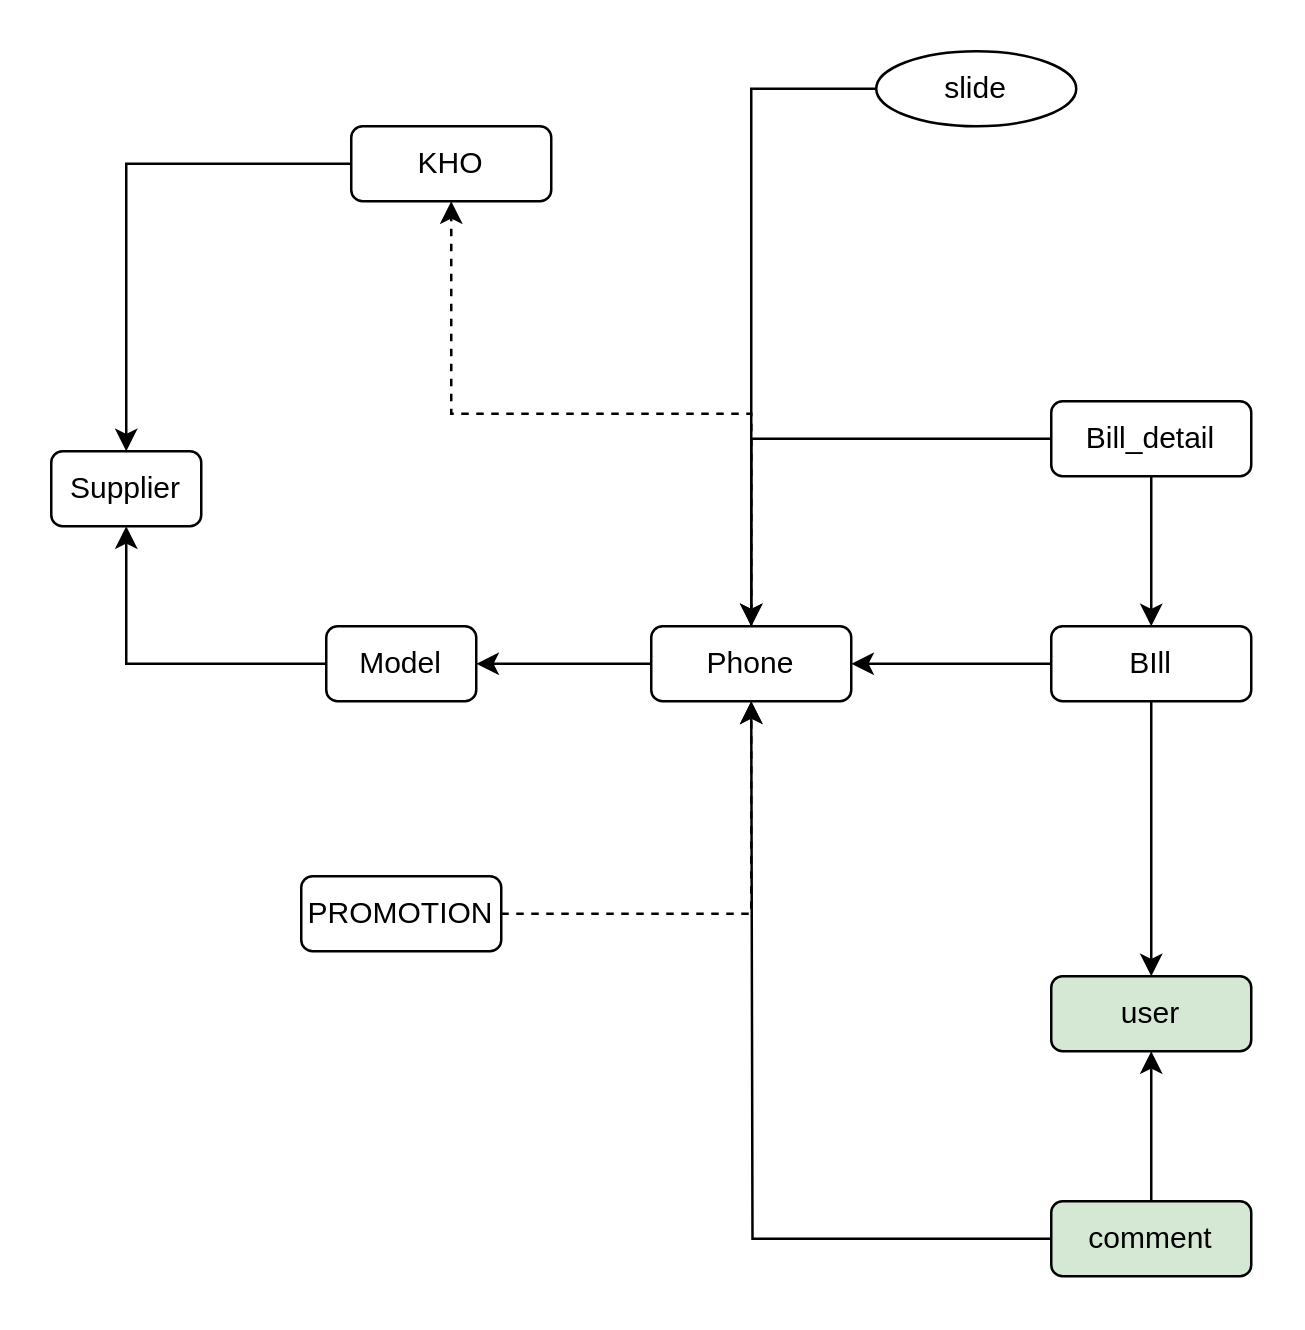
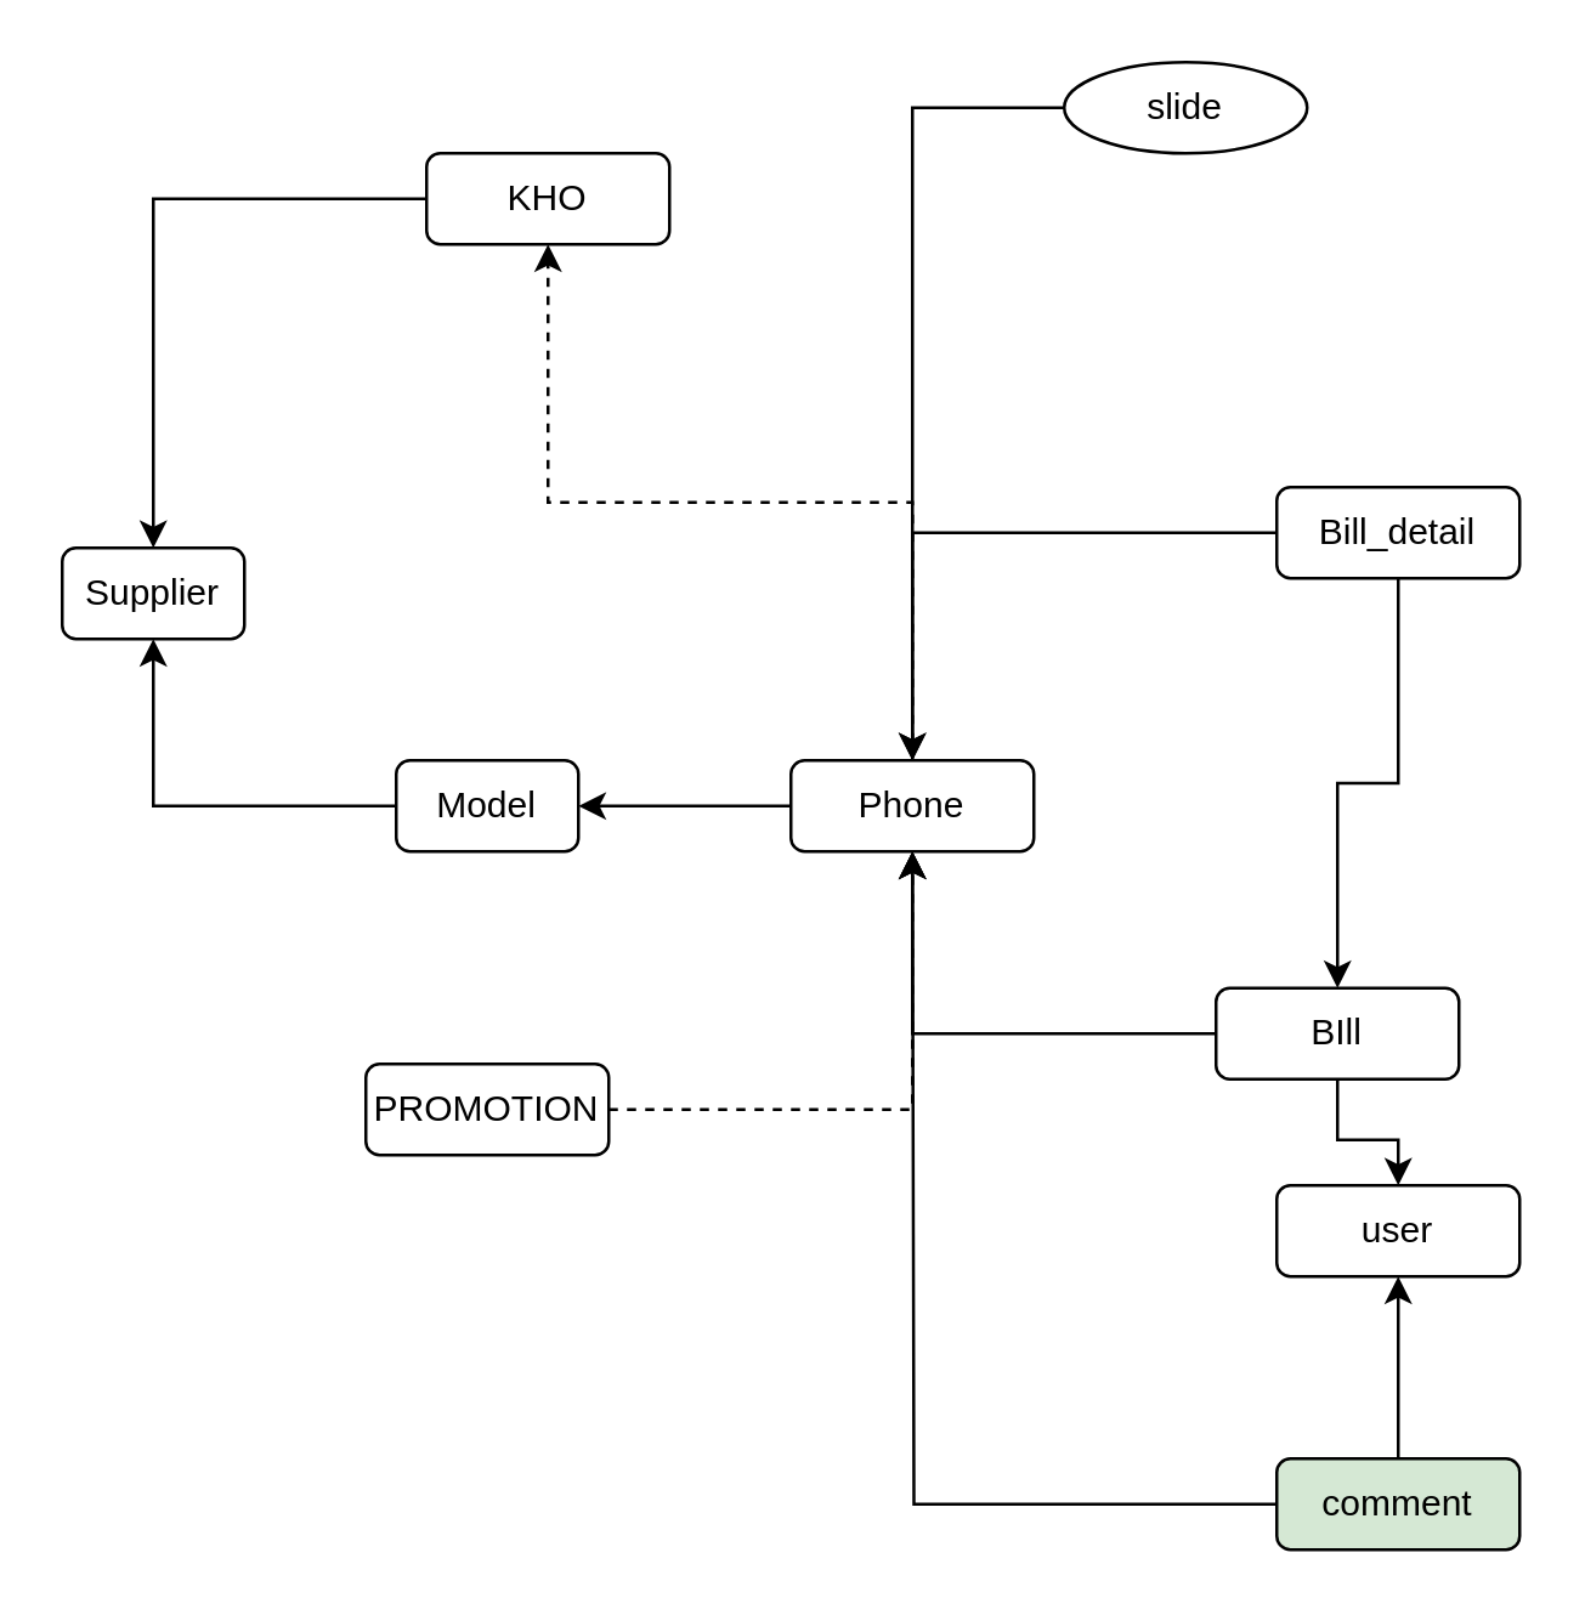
  <mxCell id="0" />
  <mxCell id="1" parent="0" />
  <mxCell id="2" style="edgeStyle=orthogonalEdgeStyle;rounded=0;orthogonalLoop=1;jettySize=auto;html=1;entryX=1;entryY=0.5;entryDx=0;entryDy=0;" edge="1" parent="1" source="4" target="6"><mxGeometry relative="1" as="geometry" /></mxCell>
  <mxCell id="3" style="edgeStyle=orthogonalEdgeStyle;rounded=0;orthogonalLoop=1;jettySize=auto;html=1;exitX=0.5;exitY=0;exitDx=0;exitDy=0;entryX=0.5;entryY=1;entryDx=0;entryDy=0;dashed=1;" edge="1" parent="1" source="4" target="21"><mxGeometry relative="1" as="geometry" /></mxCell>
  <mxCell id="4" value="Phone" style="rounded=1;whiteSpace=wrap;html=1;" vertex="1" parent="1"><mxGeometry x="260" y="250" width="80" height="30" as="geometry" /></mxCell>
  <mxCell id="5" style="edgeStyle=orthogonalEdgeStyle;rounded=0;orthogonalLoop=1;jettySize=auto;html=1;entryX=0.5;entryY=1;entryDx=0;entryDy=0;" edge="1" parent="1" source="6" target="7"><mxGeometry relative="1" as="geometry" /></mxCell>
  <mxCell id="6" value="Model" style="rounded=1;whiteSpace=wrap;html=1;" vertex="1" parent="1"><mxGeometry x="130" y="250" width="60" height="30" as="geometry" /></mxCell>
  <mxCell id="7" value="Supplier" style="rounded=1;whiteSpace=wrap;html=1;" vertex="1" parent="1"><mxGeometry x="20" y="180" width="60" height="30" as="geometry" /></mxCell>
  <mxCell id="8" style="edgeStyle=orthogonalEdgeStyle;rounded=0;orthogonalLoop=1;jettySize=auto;html=1;entryX=0.5;entryY=1;entryDx=0;entryDy=0;dashed=1;" edge="1" parent="1" source="9" target="4"><mxGeometry relative="1" as="geometry" /></mxCell>
  <mxCell id="9" value="PROMOTION" style="rounded=1;whiteSpace=wrap;html=1;" vertex="1" parent="1"><mxGeometry x="120" y="350" width="80" height="30" as="geometry" /></mxCell>
  <mxCell id="10" style="edgeStyle=orthogonalEdgeStyle;rounded=0;orthogonalLoop=1;jettySize=auto;html=1;" edge="1" parent="1" source="12" target="4"><mxGeometry relative="1" as="geometry" /></mxCell>
  <mxCell id="11" style="edgeStyle=orthogonalEdgeStyle;rounded=0;orthogonalLoop=1;jettySize=auto;html=1;entryX=0.5;entryY=0;entryDx=0;entryDy=0;" edge="1" parent="1" source="12" target="16"><mxGeometry relative="1" as="geometry" /></mxCell>
- <mxCell id="12" value="BIll" style="rounded=1;whiteSpace=wrap;html=1;" vertex="1" parent="1"><mxGeometry x="420" y="250" width="80" height="30" as="geometry" /></mxCell>
+ <mxCell id="12" value="BIll" style="rounded=1;whiteSpace=wrap;html=1;" vertex="1" parent="1"><mxGeometry x="400" y="325" width="80" height="30" as="geometry" /></mxCell>
  <mxCell id="13" style="edgeStyle=orthogonalEdgeStyle;rounded=0;orthogonalLoop=1;jettySize=auto;html=1;entryX=0.5;entryY=0;entryDx=0;entryDy=0;" edge="1" parent="1" source="15" target="12"><mxGeometry relative="1" as="geometry" /></mxCell>
  <mxCell id="14" style="edgeStyle=orthogonalEdgeStyle;rounded=0;orthogonalLoop=1;jettySize=auto;html=1;entryX=0.5;entryY=0;entryDx=0;entryDy=0;" edge="1" parent="1" source="15" target="4"><mxGeometry relative="1" as="geometry" /></mxCell>
  <mxCell id="15" value="Bill_detail" style="rounded=1;whiteSpace=wrap;html=1;" vertex="1" parent="1"><mxGeometry x="420" y="160" width="80" height="30" as="geometry" /></mxCell>
- <mxCell id="16" value="user" style="rounded=1;whiteSpace=wrap;html=1;fillColor=#d5e8d4;" vertex="1" parent="1"><mxGeometry x="420" y="390" width="80" height="30" as="geometry" /></mxCell>
+ <mxCell id="16" value="user" style="rounded=1;whiteSpace=wrap;html=1;" vertex="1" parent="1"><mxGeometry x="420" y="390" width="80" height="30" as="geometry" /></mxCell>
  <mxCell id="17" style="edgeStyle=orthogonalEdgeStyle;rounded=0;orthogonalLoop=1;jettySize=auto;html=1;entryX=0.5;entryY=1;entryDx=0;entryDy=0;" edge="1" parent="1" source="19" target="16"><mxGeometry relative="1" as="geometry" /></mxCell>
  <mxCell id="18" style="edgeStyle=orthogonalEdgeStyle;rounded=0;orthogonalLoop=1;jettySize=auto;html=1;" edge="1" parent="1" source="19"><mxGeometry relative="1" as="geometry"><mxPoint x="300" y="280" as="targetPoint" /></mxGeometry></mxCell>
  <mxCell id="19" value="comment" style="rounded=1;whiteSpace=wrap;html=1;fillColor=#d5e8d4;" vertex="1" parent="1"><mxGeometry x="420" y="480" width="80" height="30" as="geometry" /></mxCell>
  <mxCell id="20" style="edgeStyle=orthogonalEdgeStyle;rounded=0;orthogonalLoop=1;jettySize=auto;html=1;entryX=0.5;entryY=0;entryDx=0;entryDy=0;" edge="1" parent="1" source="21" target="7"><mxGeometry relative="1" as="geometry" /></mxCell>
  <mxCell id="21" value="KHO" style="rounded=1;whiteSpace=wrap;html=1;" vertex="1" parent="1"><mxGeometry x="140" y="50" width="80" height="30" as="geometry" /></mxCell>
  <mxCell id="22" style="edgeStyle=orthogonalEdgeStyle;rounded=0;orthogonalLoop=1;jettySize=auto;html=1;" edge="1" parent="1" source="23" target="4"><mxGeometry relative="1" as="geometry" /></mxCell>
  <mxCell id="23" value="slide" style="ellipse;whiteSpace=wrap;html=1;" vertex="1" parent="1"><mxGeometry x="350" y="20" width="80" height="30" as="geometry" /></mxCell>
